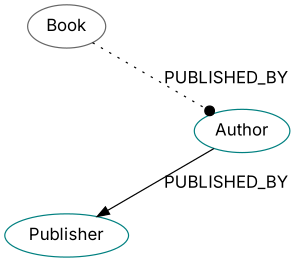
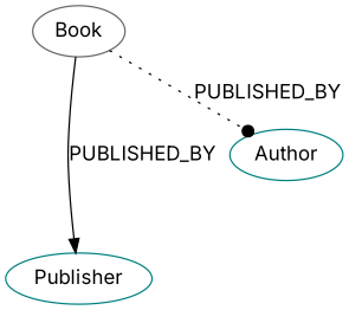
  strict digraph {
    fontname=Inter
    node [color=teal fontname=Inter]
    edge [fontname=Inter weight=1]
    Book [color=gray40]
    Publisher
    Author
-   Author -> Publisher [arrowhead=normal label=PUBLISHED_BY style=solid]
+   Book -> Publisher [arrowhead=normal label=PUBLISHED_BY style=solid]
    Book -> Author [arrowhead=dot label=PUBLISHED_BY style=dotted]
  }
